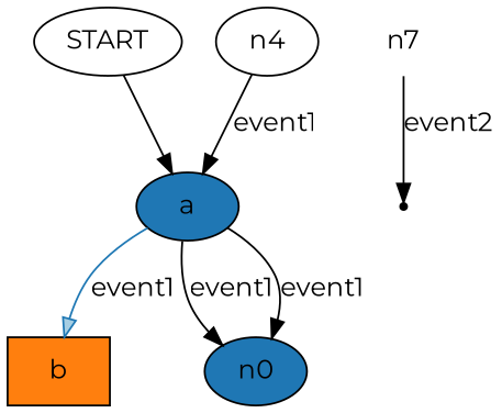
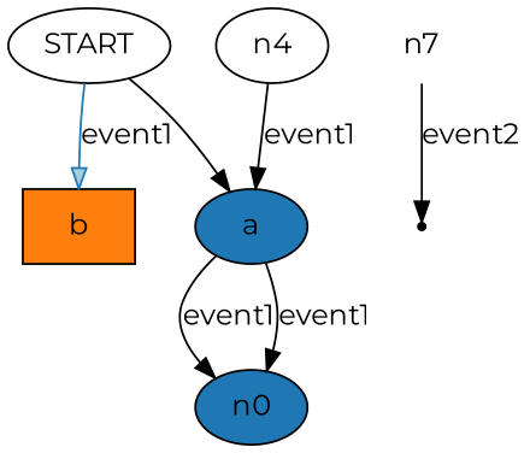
  digraph {
    fontname=Montserrat
    node [fontname=Montserrat shape=ellipse]
    edge [fontname=Montserrat]
    a [fillcolor="#1f77b4" style=filled]
    b [fillcolor="#ff7f0e" shape=polygon style=filled]
    n2 [fillcolor="#1f77b4" label=n0 style=filled]
    START [shape=""]
    n4
    n5 [shape=point]
    n7 [shape=plaintext]
-   a -> b [color="#1f78b4" fillcolor="#a6cee3" label=<event1>]
+   START -> b [color="#1f78b4" fillcolor="#a6cee3" label=<event1>]
    a -> n2 [label=<event1>]
    a -> n2 [label=<event1>]
    START -> a
    n4 -> a [label=<event1>]
    n7 -> n5 [label=<event2>]
  }
